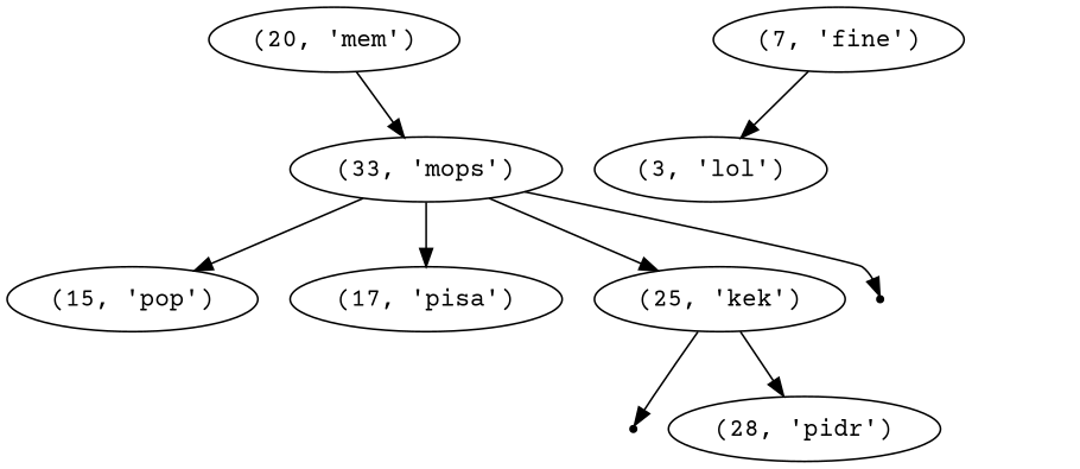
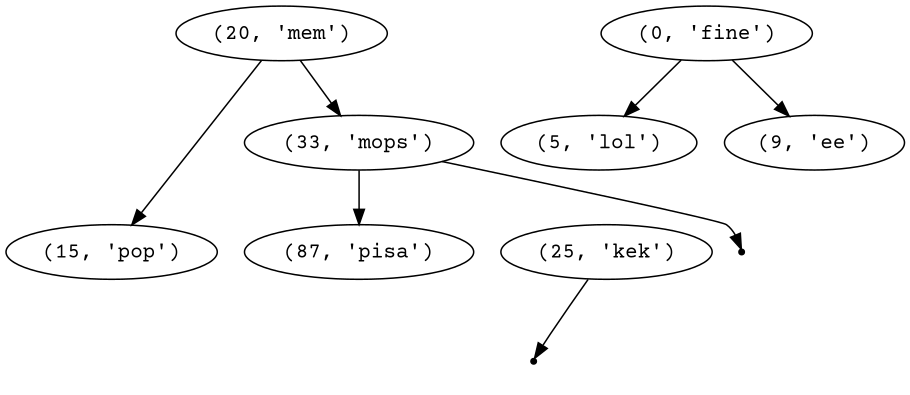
  digraph {
    fontname="Courier Prime"
    node [fontname="Courier Prime"]
    edge [fontname="Courier Prime"]
    "(20, 'mem')"
    "(15, 'pop')"
    "(33, 'mops')"
-   "(17, 'pisa')"
+   "(17, 'pisa')" [label="(87, 'pisa')"]
    "(25, 'kek')"
    null_33 [shape=point]
-   "(7, 'fine')"
-   "(3, 'lol')"
+   "(7, 'fine')" [label="(0, 'fine')"]
+   "(3, 'lol')" [label="(5, 'lol')"]
+   "(9, 'ee')"
    null_25 [shape=point]
-   "(28, 'pidr')"
-   "(33, 'mops')" -> "(15, 'pop')"
+   "(20, 'mem')" -> "(15, 'pop')"
    "(20, 'mem')" -> "(33, 'mops')"
    "(33, 'mops')" -> "(17, 'pisa')"
-   "(33, 'mops')" -> "(25, 'kek')"
    "(33, 'mops')" -> null_33
    "(25, 'kek')" -> null_25
-   "(25, 'kek')" -> "(28, 'pidr')"
    "(7, 'fine')" -> "(3, 'lol')"
+   "(7, 'fine')" -> "(9, 'ee')"
  }
